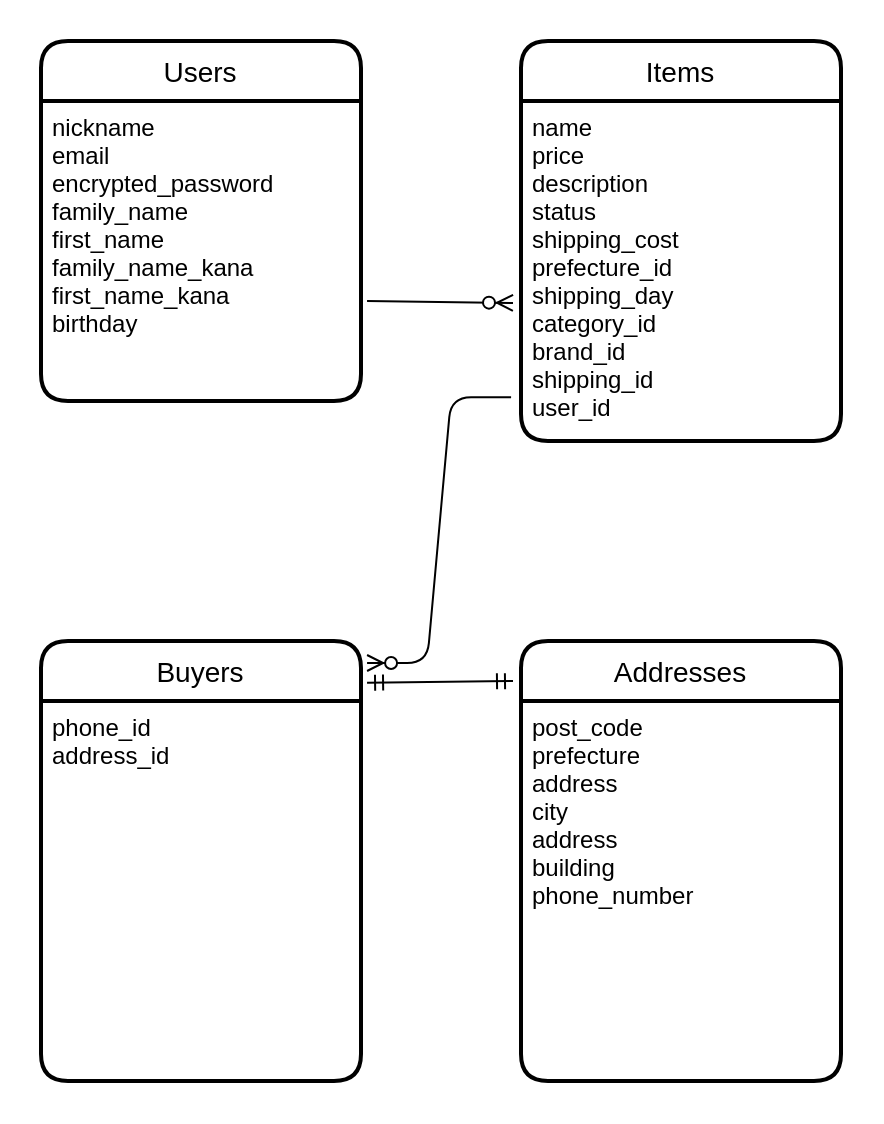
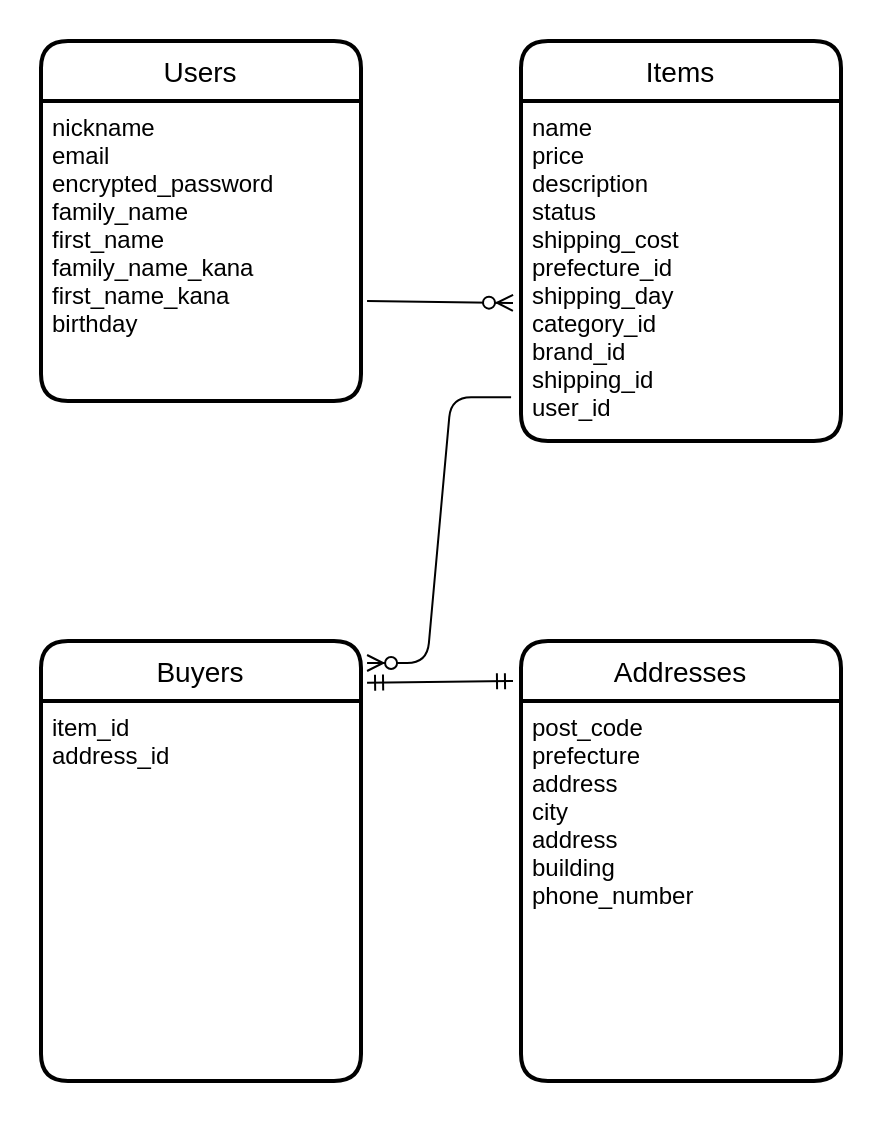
  <mxCell id="0" />
  <mxCell id="1" parent="0" />
  <mxCell id="2" value="Users" style="swimlane;childLayout=stackLayout;horizontal=1;startSize=30;horizontalStack=0;rounded=1;fontSize=14;fontStyle=0;strokeWidth=2;resizeParent=0;resizeLast=1;shadow=0;dashed=0;align=center;" vertex="1" parent="1"><mxGeometry x="20" y="20" width="160" height="180" as="geometry"><mxRectangle x="80" y="140" width="70" height="30" as="alternateBounds" /></mxGeometry></mxCell>
  <mxCell id="3" value="nickname&#10;email&#10;encrypted_password&#10;family_name&#10;first_name&#10;family_name_kana&#10;first_name_kana&#10;birthday" style="align=left;strokeColor=none;fillColor=none;spacingLeft=4;fontSize=12;verticalAlign=top;resizable=0;rotatable=0;part=1;" vertex="1" parent="2"><mxGeometry y="30" width="160" height="150" as="geometry" /></mxCell>
  <mxCell id="4" value="Items" style="swimlane;childLayout=stackLayout;horizontal=1;startSize=30;horizontalStack=0;rounded=1;fontSize=14;fontStyle=0;strokeWidth=2;resizeParent=0;resizeLast=1;shadow=0;dashed=0;align=center;" vertex="1" parent="1"><mxGeometry x="260" y="20" width="160" height="200" as="geometry"><mxRectangle x="320" y="140" width="90" height="30" as="alternateBounds" /></mxGeometry></mxCell>
  <mxCell id="5" value="name&#10;price&#10;description&#10;status&#10;shipping_cost&#10;prefecture_id&#10;shipping_day&#10;category_id&#10;brand_id&#10;shipping_id&#10;user_id" style="align=left;strokeColor=none;fillColor=none;spacingLeft=4;fontSize=12;verticalAlign=top;resizable=0;rotatable=0;part=1;" vertex="1" parent="4"><mxGeometry y="30" width="160" height="170" as="geometry" /></mxCell>
  <mxCell id="6" value="Buyers" style="swimlane;childLayout=stackLayout;horizontal=1;startSize=30;horizontalStack=0;rounded=1;fontSize=14;fontStyle=0;strokeWidth=2;resizeParent=0;resizeLast=1;shadow=0;dashed=0;align=center;" vertex="1" parent="1"><mxGeometry x="20" y="320" width="160" height="220" as="geometry"><mxRectangle x="80" y="440" width="80" height="30" as="alternateBounds" /></mxGeometry></mxCell>
- <mxCell id="7" value="phone_id&#10;address_id" style="align=left;strokeColor=none;fillColor=none;spacingLeft=4;fontSize=12;verticalAlign=top;resizable=0;rotatable=0;part=1;" vertex="1" parent="6"><mxGeometry y="30" width="160" height="190" as="geometry" /></mxCell>
+ <mxCell id="7" value="item_id&#10;address_id" style="align=left;strokeColor=none;fillColor=none;spacingLeft=4;fontSize=12;verticalAlign=top;resizable=0;rotatable=0;part=1;" vertex="1" parent="6"><mxGeometry y="30" width="160" height="190" as="geometry" /></mxCell>
  <mxCell id="8" style="edgeStyle=none;rounded=0;orthogonalLoop=1;jettySize=auto;html=1;exitX=0.5;exitY=1;exitDx=0;exitDy=0;" edge="1" parent="6" source="7" target="7"><mxGeometry relative="1" as="geometry" /></mxCell>
  <mxCell id="9" value="Addresses" style="swimlane;childLayout=stackLayout;horizontal=1;startSize=30;horizontalStack=0;rounded=1;fontSize=14;fontStyle=0;strokeWidth=2;resizeParent=0;resizeLast=1;shadow=0;dashed=0;align=center;" vertex="1" parent="1"><mxGeometry x="260" y="320" width="160" height="220" as="geometry"><mxRectangle x="320" y="440" width="100" height="30" as="alternateBounds" /></mxGeometry></mxCell>
  <mxCell id="10" style="edgeStyle=none;rounded=0;orthogonalLoop=1;jettySize=auto;html=1;exitX=0.5;exitY=1;exitDx=0;exitDy=0;entryX=0.5;entryY=1;entryDx=0;entryDy=0;" edge="1" parent="9" source="11" target="9"><mxGeometry relative="1" as="geometry" /></mxCell>
  <mxCell id="11" value="post_code&#10;prefecture&#10;address&#10;city&#10;address&#10;building&#10;phone_number&#10;" style="align=left;strokeColor=none;fillColor=none;spacingLeft=4;fontSize=12;verticalAlign=top;resizable=0;rotatable=0;part=1;" vertex="1" parent="9"><mxGeometry y="30" width="160" height="190" as="geometry" /></mxCell>
  <mxCell id="12" style="edgeStyle=none;rounded=0;orthogonalLoop=1;jettySize=auto;html=1;exitX=0.5;exitY=0;exitDx=0;exitDy=0;" edge="1" parent="1" source="6" target="6"><mxGeometry relative="1" as="geometry" /></mxCell>
  <mxCell id="13" value="" style="fontSize=12;html=1;endArrow=ERmandOne;startArrow=ERmandOne;exitX=1.019;exitY=0.095;exitDx=0;exitDy=0;exitPerimeter=0;entryX=-0.025;entryY=0.091;entryDx=0;entryDy=0;entryPerimeter=0;" edge="1" parent="1" source="6" target="9"><mxGeometry width="100" height="100" relative="1" as="geometry"><mxPoint x="170" y="340" as="sourcePoint" /><mxPoint x="250" y="341" as="targetPoint" /></mxGeometry></mxCell>
  <mxCell id="14" value="" style="edgeStyle=entityRelationEdgeStyle;fontSize=12;html=1;endArrow=ERzeroToMany;endFill=1;entryX=1.019;entryY=0.05;entryDx=0;entryDy=0;entryPerimeter=0;exitX=-0.031;exitY=0.871;exitDx=0;exitDy=0;exitPerimeter=0;" edge="1" parent="1" source="5" target="6"><mxGeometry width="100" height="100" relative="1" as="geometry"><mxPoint x="250" y="180" as="sourcePoint" /><mxPoint x="270" y="240" as="targetPoint" /></mxGeometry></mxCell>
  <mxCell id="15" value="" style="fontSize=12;html=1;endArrow=ERzeroToMany;endFill=1;exitX=1.019;exitY=0.667;exitDx=0;exitDy=0;exitPerimeter=0;entryX=-0.025;entryY=0.594;entryDx=0;entryDy=0;entryPerimeter=0;" edge="1" parent="1" source="3" target="5"><mxGeometry width="100" height="100" relative="1" as="geometry"><mxPoint x="170" y="340" as="sourcePoint" /><mxPoint x="270" y="240" as="targetPoint" /></mxGeometry></mxCell>
